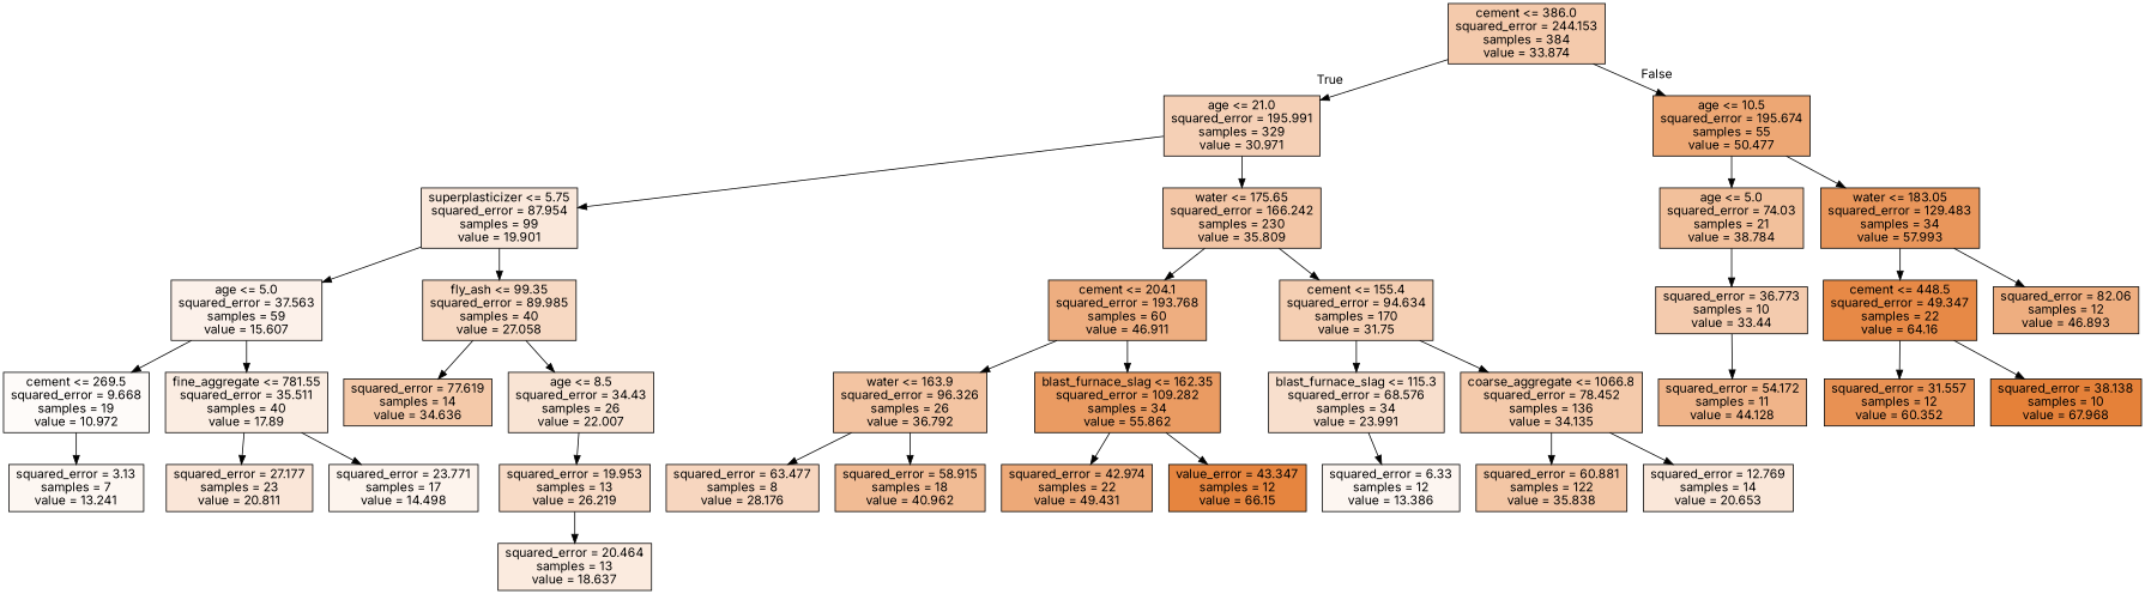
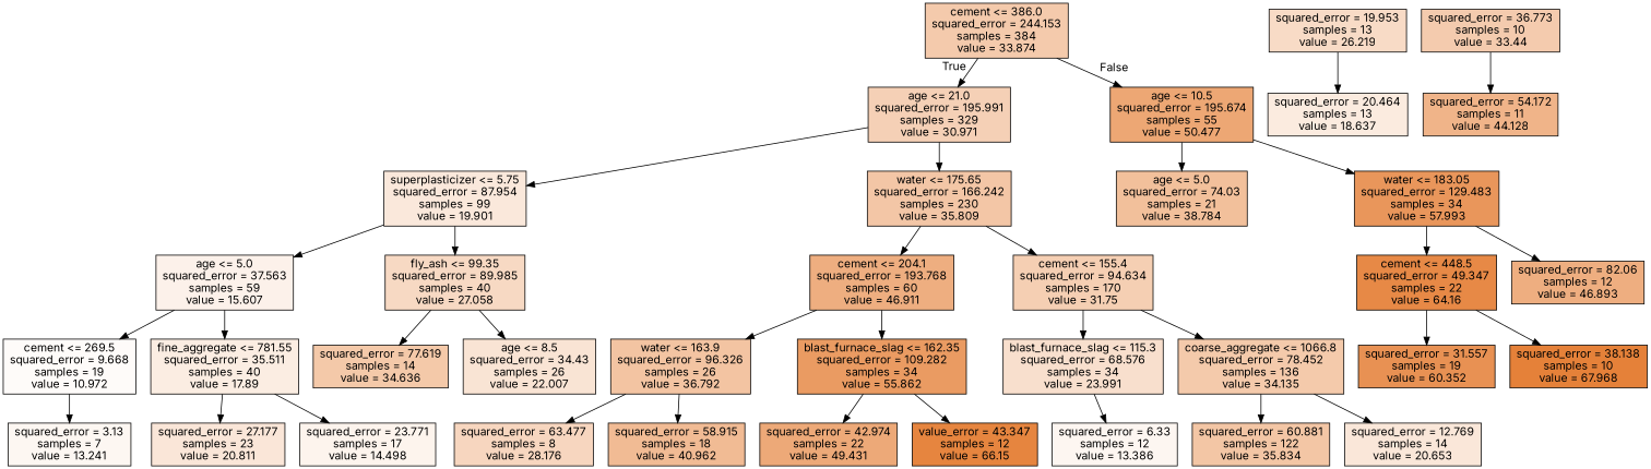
  digraph {
    fontname=Inter
    node [color=black fillcolor="#eeae80" fontname=Inter shape=box style=filled]
    edge [fontname=Inter]
    n1 [fillcolor="#f4caac" label="cement <= 386.0\nsquared_error = 244.153\nsamples = 384\nvalue = 33.874"]
    n2 [fillcolor="#f5d0b6" label="age <= 21.0\nsquared_error = 195.991\nsamples = 329\nvalue = 30.971"]
    n3 [fillcolor="#eda774" label="age <= 10.5\nsquared_error = 195.674\nsamples = 55\nvalue = 50.477"]
    n4 [fillcolor="#fae8db" label="superplasticizer <= 5.75\nsquared_error = 87.954\nsamples = 99\nvalue = 19.901"]
    n5 [fillcolor="#f3c6a6" label="water <= 175.65\nsquared_error = 166.242\nsamples = 230\nvalue = 35.809"]
    n6 [fillcolor="#f2c09b" label="age <= 5.0\nsquared_error = 74.03\nsamples = 21\nvalue = 38.784"]
    n7 [fillcolor="#e9965b" label="water <= 183.05\nsquared_error = 129.483\nsamples = 34\nvalue = 57.993"]
    n8 [fillcolor="#fcf1ea" label="age <= 5.0\nsquared_error = 37.563\nsamples = 59\nvalue = 15.607"]
    n9 [fillcolor="#f7d9c3" label="fly_ash <= 99.35\nsquared_error = 89.985\nsamples = 40\nvalue = 27.058"]
    n10 [label="cement <= 204.1\nsquared_error = 193.768\nsamples = 60\nvalue = 46.911"]
    n11 [fillcolor="#f5cfb3" label="cement <= 155.4\nsquared_error = 94.634\nsamples = 170\nvalue = 31.75"]
    n12 [fillcolor="#fefbf9" label="cement <= 269.5\nsquared_error = 9.668\nsamples = 19\nvalue = 10.972"]
    n13 [fillcolor="#fbede2" label="fine_aggregate <= 781.55\nsquared_error = 35.511\nsamples = 40\nvalue = 17.89"]
    n14 [fillcolor="#f4c9a9" label="squared_error = 77.619\nsamples = 14\nvalue = 34.636"]
    n15 [fillcolor="#f9e4d4" label="age <= 8.5\nsquared_error = 34.43\nsamples = 26\nvalue = 22.007"]
    n16 [fillcolor="#fdf7f2" label="squared_error = 3.13\nsamples = 7\nvalue = 13.241"]
    n17 [fillcolor="#fae6d8" label="squared_error = 27.177\nsamples = 23\nvalue = 20.811"]
    n18 [fillcolor="#fdf4ed" label="squared_error = 23.771\nsamples = 17\nvalue = 14.498"]
    n19 [fillcolor="#f8dbc6" label="squared_error = 19.953\nsamples = 13\nvalue = 26.219"]
    n20 [fillcolor="#fbebdf" label="squared_error = 20.464\nsamples = 13\nvalue = 18.637"]
    n21 [fillcolor="#f3c4a2" label="water <= 163.9\nsquared_error = 96.326\nsamples = 26\nvalue = 36.792"]
    n22 [fillcolor="#ea9b62" label="blast_furnace_slag <= 162.35\nsquared_error = 109.282\nsamples = 34\nvalue = 55.862"]
    n23 [fillcolor="#f8dfcd" label="blast_furnace_slag <= 115.3\nsquared_error = 68.576\nsamples = 34\nvalue = 23.991"]
    n24 [fillcolor="#f4caab" label="coarse_aggregate <= 1066.8\nsquared_error = 78.452\nsamples = 136\nvalue = 34.135"]
    n25 [fillcolor="#f7d6bf" label="squared_error = 63.477\nsamples = 8\nvalue = 28.176"]
    n26 [fillcolor="#f1bb94" label="squared_error = 58.915\nsamples = 18\nvalue = 40.962"]
    n27 [fillcolor="#eda978" label="squared_error = 42.974\nsamples = 22\nvalue = 49.431"]
    n28 [fillcolor="#e6853f" label="value_error = 43.347\nsamples = 12\nvalue = 66.15"]
    n29 [fillcolor="#fdf6f1" label="squared_error = 6.33\nsamples = 12\nvalue = 13.386"]
-   n30 [fillcolor="#f3c6a5" label="squared_error = 60.881\nsamples = 122\nvalue = 35.838"]
+   n30 [fillcolor="#f3c6a5" label="squared_error = 60.881\nsamples = 122\nvalue = 35.834"]
    n31 [fillcolor="#fae7d9" label="squared_error = 12.769\nsamples = 14\nvalue = 20.653"]
    n32 [fillcolor="#f4cbae" label="squared_error = 36.773\nsamples = 10\nvalue = 33.44"]
    n33 [fillcolor="#e78946" label="cement <= 448.5\nsquared_error = 49.347\nsamples = 22\nvalue = 64.16"]
    n34 [label="squared_error = 82.06\nsamples = 12\nvalue = 46.893"]
    n35 [fillcolor="#f0b489" label="squared_error = 54.172\nsamples = 11\nvalue = 44.128"]
-   n36 [fillcolor="#e89153" label="squared_error = 31.557\nsamples = 12\nvalue = 60.352"]
+   n36 [fillcolor="#e89153" label="squared_error = 31.557\nsamples = 19\nvalue = 60.352"]
    n37 [fillcolor="#e58139" label="squared_error = 38.138\nsamples = 10\nvalue = 67.968"]
    n1 -> n2 [headlabel=True labelangle=45 labeldistance=2.5]
    n1 -> n3 [headlabel=False labelangle=-45 labeldistance=2.5]
    n2 -> n4
    n2 -> n5
    n3 -> n6
    n3 -> n7
    n4 -> n8
    n4 -> n9
    n5 -> n10
    n5 -> n11
-   n6 -> n32
    n7 -> n33
    n7 -> n34
    n8 -> n12
    n8 -> n13
    n9 -> n14
    n9 -> n15
    n10 -> n21
    n10 -> n22
    n11 -> n23
    n11 -> n24
    n12 -> n16
    n13 -> n17
    n13 -> n18
-   n15 -> n19
    n19 -> n20
    n21 -> n25
    n21 -> n26
    n22 -> n27
    n22 -> n28
    n23 -> n29
    n24 -> n30
    n24 -> n31
    n32 -> n35
    n33 -> n36
    n33 -> n37
  }
